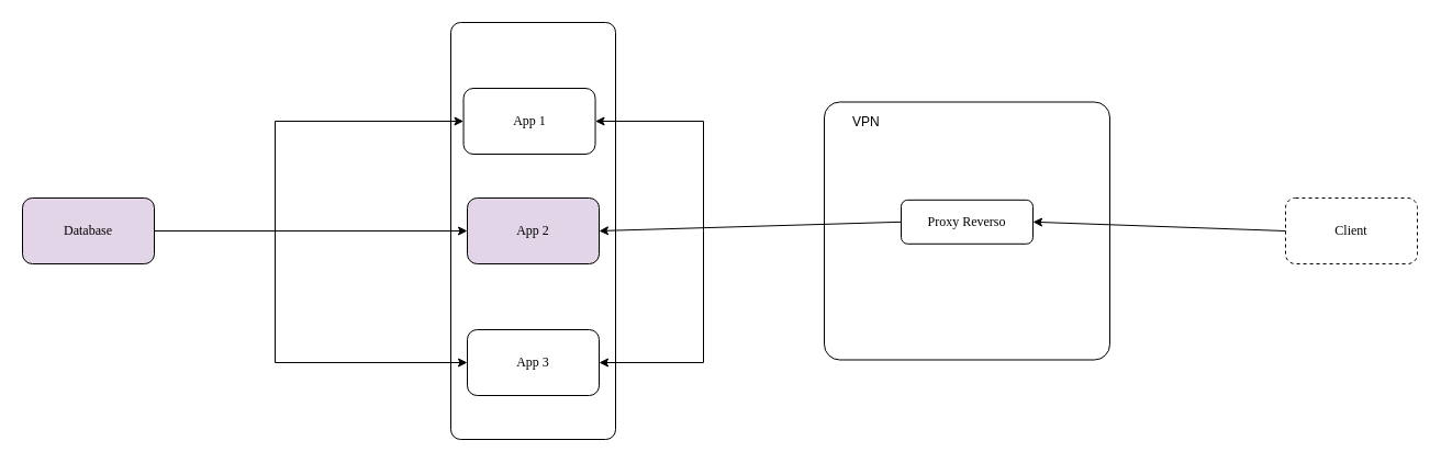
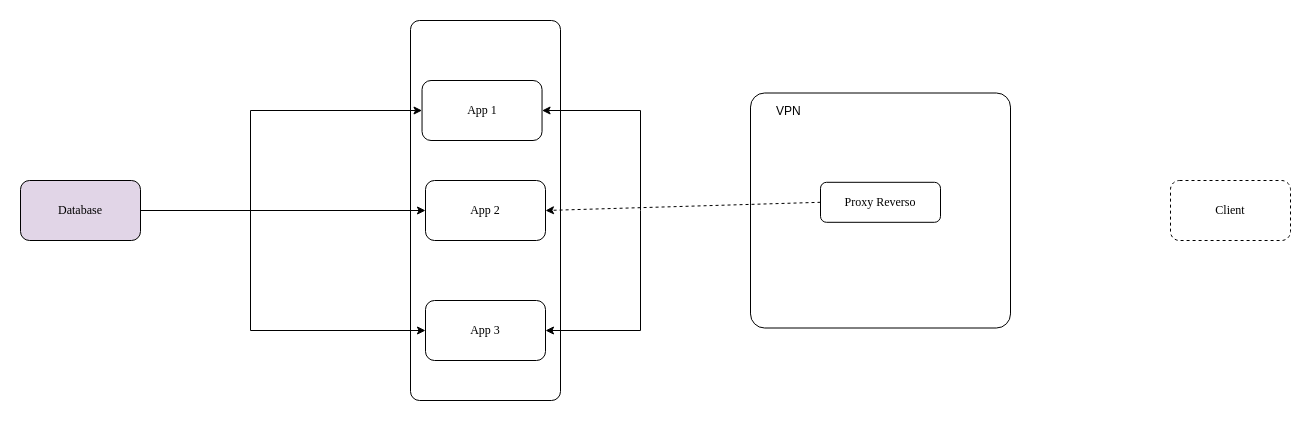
  <mxCell id="0" />
  <mxCell id="1" parent="0" />
  <mxCell id="2" value="Client" style="rounded=1;whiteSpace=wrap;html=1;fontFamily=Verdana;dashed=1;" vertex="1" parent="1"><mxGeometry x="1170" y="180" width="120" height="60" as="geometry" /></mxCell>
  <mxCell id="3" value="" style="group" vertex="1" connectable="0" parent="1"><mxGeometry x="750" y="92.5" width="260" height="235" as="geometry" /></mxCell>
  <mxCell id="4" value="" style="rounded=1;whiteSpace=wrap;html=1;fontFamily=Verdana;arcSize=6;" vertex="1" parent="3"><mxGeometry width="260" height="235" as="geometry" /></mxCell>
  <mxCell id="5" value="VPN" style="text;strokeColor=none;fillColor=none;align=left;verticalAlign=middle;spacingLeft=4;spacingRight=4;overflow=hidden;points=[[0,0.5],[1,0.5]];portConstraint=eastwest;rotatable=0;whiteSpace=wrap;html=1;" vertex="1" parent="3"><mxGeometry x="20" y="9.4" width="50" height="18.8" as="geometry" /></mxCell>
  <mxCell id="6" value="Proxy Reverso" style="rounded=1;whiteSpace=wrap;html=1;fontFamily=Verdana;" vertex="1" parent="3"><mxGeometry x="70" y="89.3" width="120" height="40" as="geometry" /></mxCell>
  <mxCell id="7" value="" style="group" vertex="1" connectable="0" parent="1"><mxGeometry x="410" y="20" width="150" height="380" as="geometry" /></mxCell>
  <mxCell id="8" value="" style="rounded=1;whiteSpace=wrap;html=1;fontFamily=Verdana;arcSize=6;" vertex="1" parent="7"><mxGeometry width="150" height="380" as="geometry" /></mxCell>
  <mxCell id="9" value="App 3" style="rounded=1;whiteSpace=wrap;html=1;fontFamily=Verdana;" vertex="1" parent="7"><mxGeometry x="15" y="280" width="120" height="60" as="geometry" /></mxCell>
- <mxCell id="10" value="App 2" style="rounded=1;whiteSpace=wrap;html=1;fontFamily=Verdana;fillColor=#e1d5e7;" vertex="1" parent="7"><mxGeometry x="15" y="160" width="120" height="60" as="geometry" /></mxCell>
+ <mxCell id="10" value="App 2" style="rounded=1;whiteSpace=wrap;html=1;fontFamily=Verdana;" vertex="1" parent="7"><mxGeometry x="15" y="160" width="120" height="60" as="geometry" /></mxCell>
  <mxCell id="11" value="App 1" style="rounded=1;whiteSpace=wrap;html=1;fontFamily=Verdana;" vertex="1" parent="7"><mxGeometry x="11.54" y="60" width="120" height="60" as="geometry" /></mxCell>
  <mxCell id="12" value="Database" style="rounded=1;whiteSpace=wrap;html=1;fontFamily=Verdana;fillColor=#e1d5e7;" vertex="1" parent="1"><mxGeometry x="20" y="180" width="120" height="60" as="geometry" /></mxCell>
- <mxCell id="13" value="" style="endArrow=classic;html=1;rounded=0;exitX=0;exitY=0.5;exitDx=0;exitDy=0;entryX=1;entryY=0.5;entryDx=0;entryDy=0;" edge="1" parent="1" source="2" target="6"><mxGeometry width="50" height="50" relative="1" as="geometry"><mxPoint x="1140" y="90" as="sourcePoint" /><mxPoint x="1190" y="40" as="targetPoint" /></mxGeometry></mxCell>
  <mxCell id="14" value="" style="group" vertex="1" connectable="0" parent="1"><mxGeometry x="640" y="110" height="220" as="geometry" /></mxCell>
  <mxCell id="15" value="" style="endArrow=classic;html=1;rounded=0;entryX=1;entryY=0.5;entryDx=0;entryDy=0;" edge="1" parent="14" target="11"><mxGeometry width="50" height="50" relative="1" as="geometry"><mxPoint y="100" as="sourcePoint" /><mxPoint x="570" y="-50" as="targetPoint" /><Array as="points"><mxPoint /></Array></mxGeometry></mxCell>
  <mxCell id="16" value="" style="endArrow=classic;html=1;rounded=0;entryX=1;entryY=0.5;entryDx=0;entryDy=0;" edge="1" parent="14" target="9"><mxGeometry width="50" height="50" relative="1" as="geometry"><mxPoint y="100" as="sourcePoint" /><mxPoint x="580" y="-40" as="targetPoint" /><Array as="points"><mxPoint y="220" /></Array></mxGeometry></mxCell>
- <mxCell id="17" value="" style="endArrow=classic;html=1;rounded=0;exitX=0;exitY=0.5;exitDx=0;exitDy=0;entryX=1;entryY=0.5;entryDx=0;entryDy=0;" edge="1" parent="14" source="6" target="10"><mxGeometry width="50" height="50" relative="1" as="geometry"><mxPoint x="160" y="80" as="sourcePoint" /><mxPoint x="210" y="30" as="targetPoint" /></mxGeometry></mxCell>
+ <mxCell id="17" value="" style="endArrow=classic;html=1;rounded=0;exitX=0;exitY=0.5;exitDx=0;exitDy=0;entryX=1;entryY=0.5;entryDx=0;entryDy=0;dashed=1;" edge="1" parent="14" source="6" target="10"><mxGeometry width="50" height="50" relative="1" as="geometry"><mxPoint x="160" y="80" as="sourcePoint" /><mxPoint x="210" y="30" as="targetPoint" /></mxGeometry></mxCell>
  <mxCell id="18" value="" style="endArrow=classic;html=1;rounded=0;exitX=1;exitY=0.5;exitDx=0;exitDy=0;entryX=0;entryY=0.5;entryDx=0;entryDy=0;" edge="1" parent="1" source="12" target="10"><mxGeometry width="50" height="50" relative="1" as="geometry"><mxPoint x="460" y="190" as="sourcePoint" /><mxPoint x="510" y="140" as="targetPoint" /></mxGeometry></mxCell>
  <mxCell id="19" value="" style="endArrow=classic;html=1;rounded=0;entryX=0;entryY=0.5;entryDx=0;entryDy=0;" edge="1" parent="1" target="11"><mxGeometry width="50" height="50" relative="1" as="geometry"><mxPoint x="250" y="210" as="sourcePoint" /><mxPoint x="435" y="220" as="targetPoint" /><Array as="points"><mxPoint x="250" y="110" /></Array></mxGeometry></mxCell>
  <mxCell id="20" value="" style="endArrow=classic;html=1;rounded=0;entryX=0;entryY=0.5;entryDx=0;entryDy=0;" edge="1" parent="1" target="9"><mxGeometry width="50" height="50" relative="1" as="geometry"><mxPoint x="250" y="210" as="sourcePoint" /><mxPoint x="445" y="230" as="targetPoint" /><Array as="points"><mxPoint x="250" y="330" /></Array></mxGeometry></mxCell>
